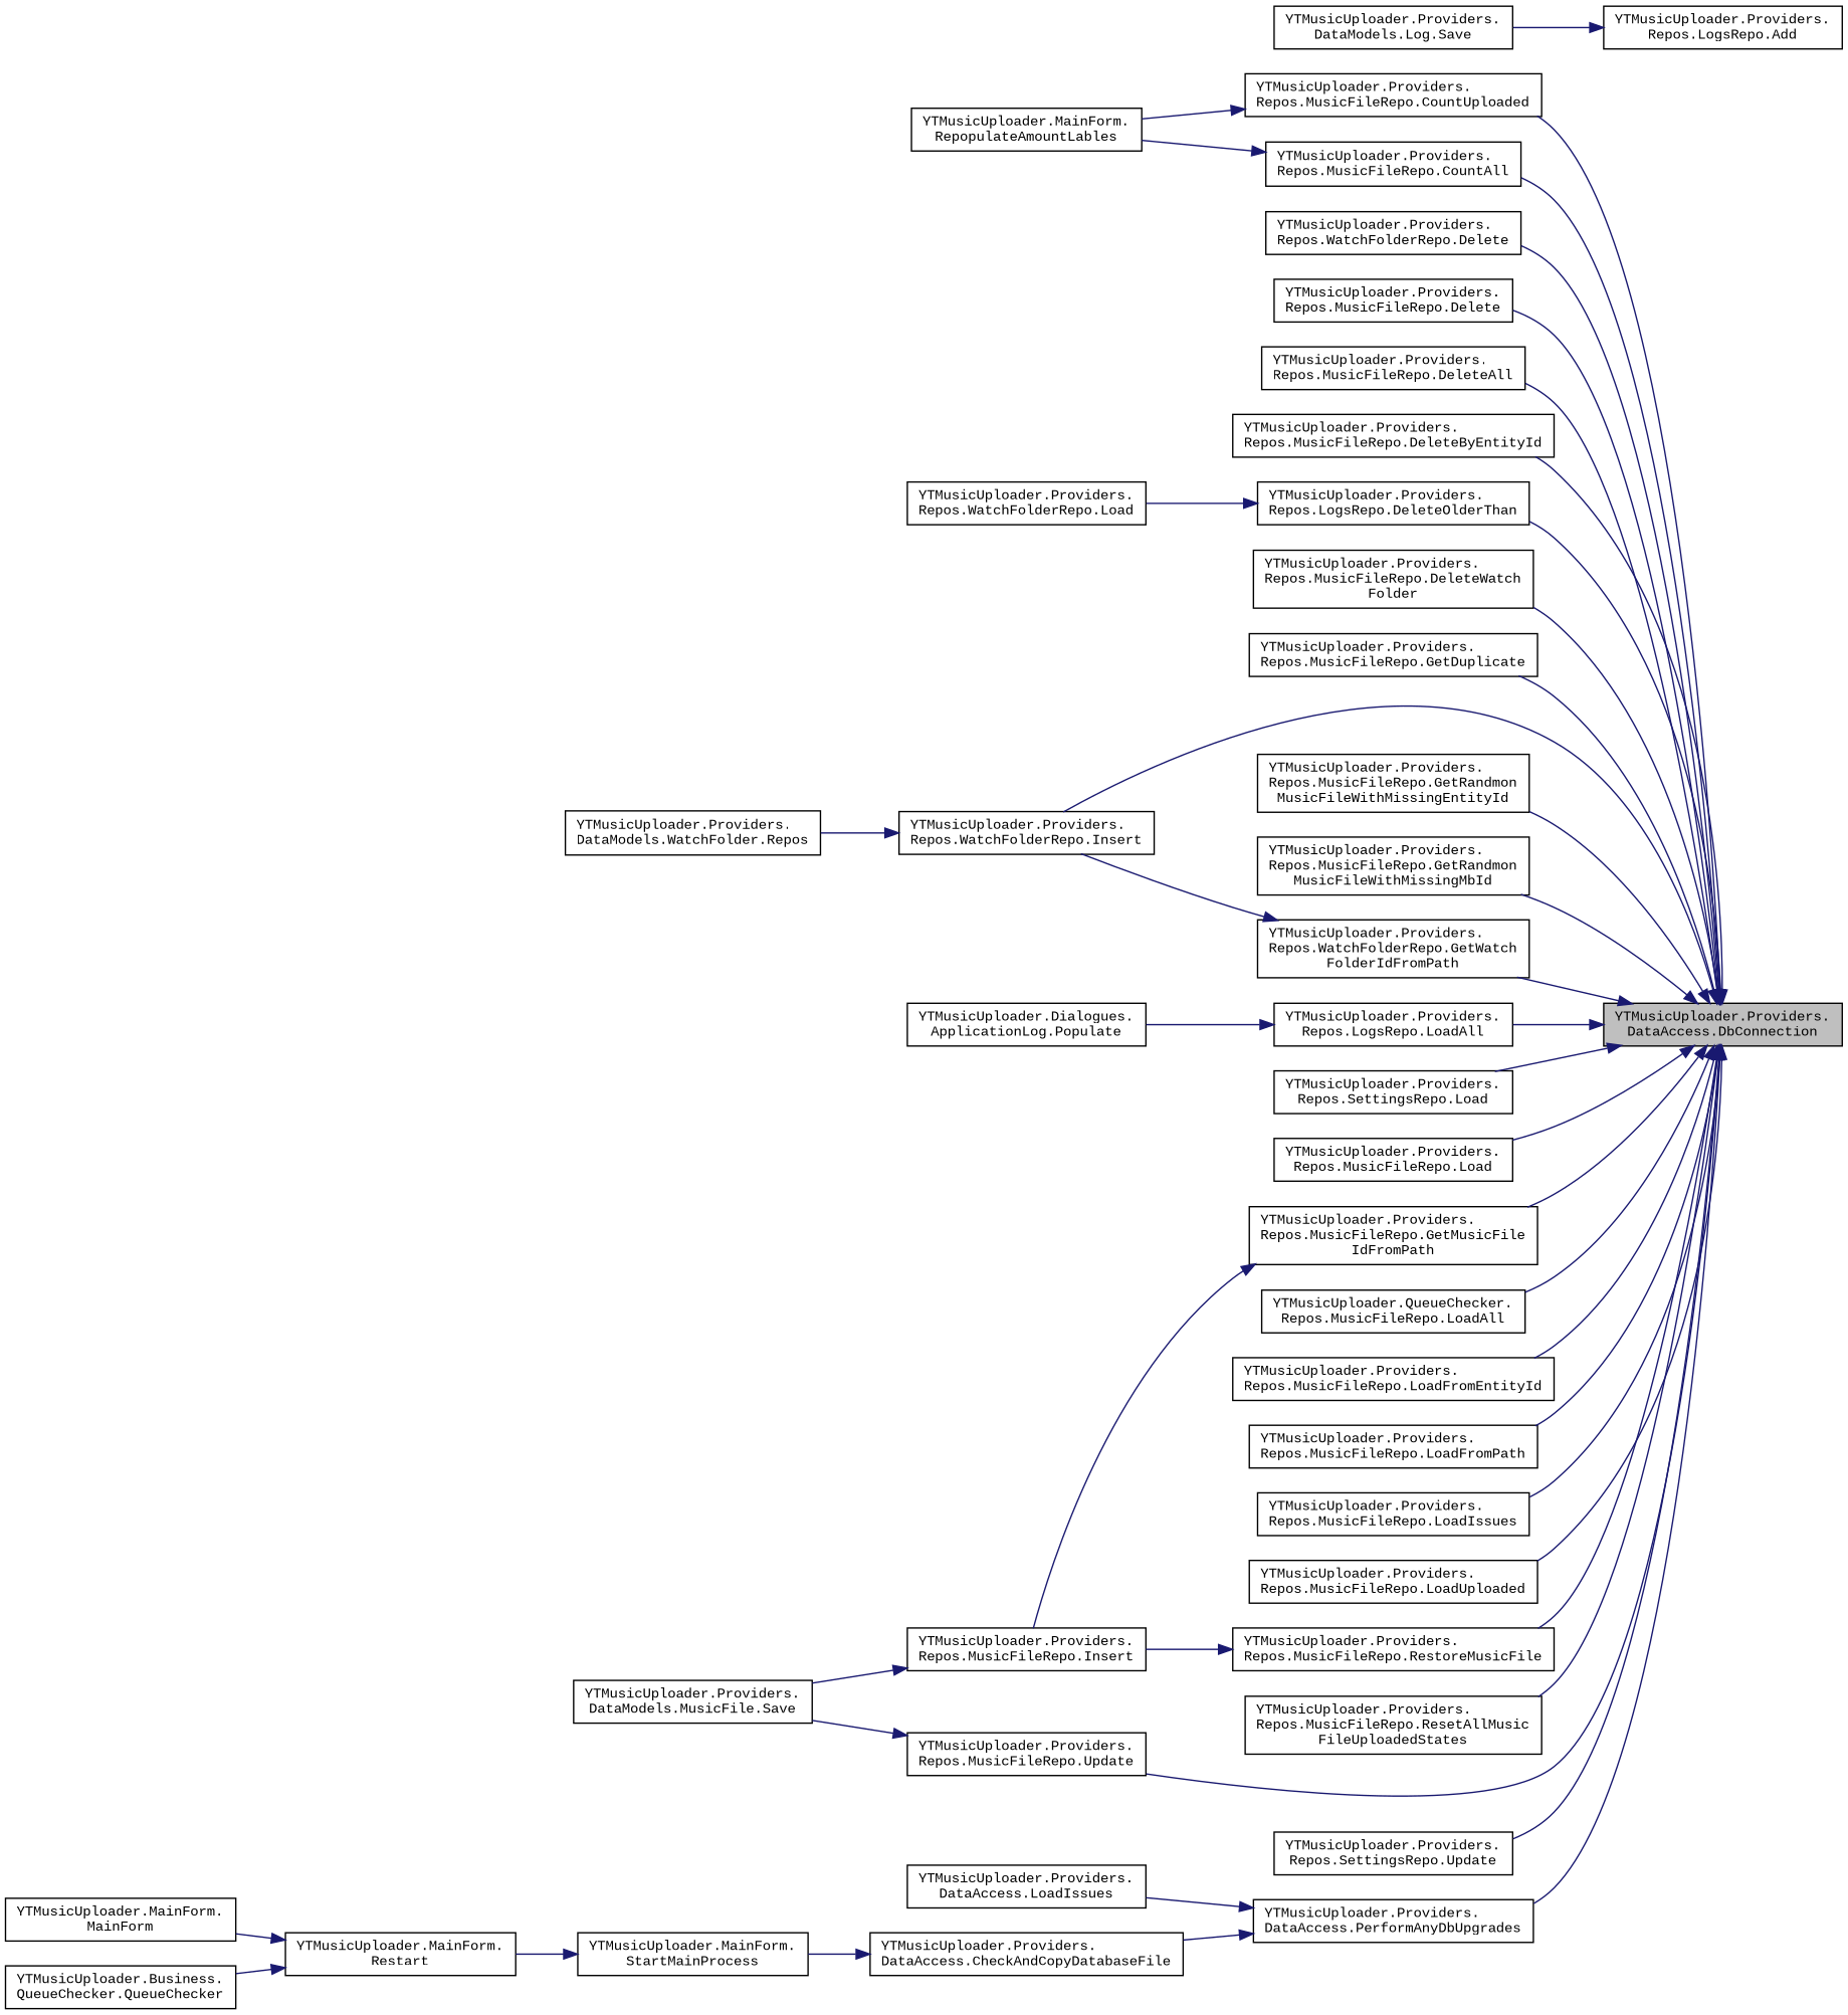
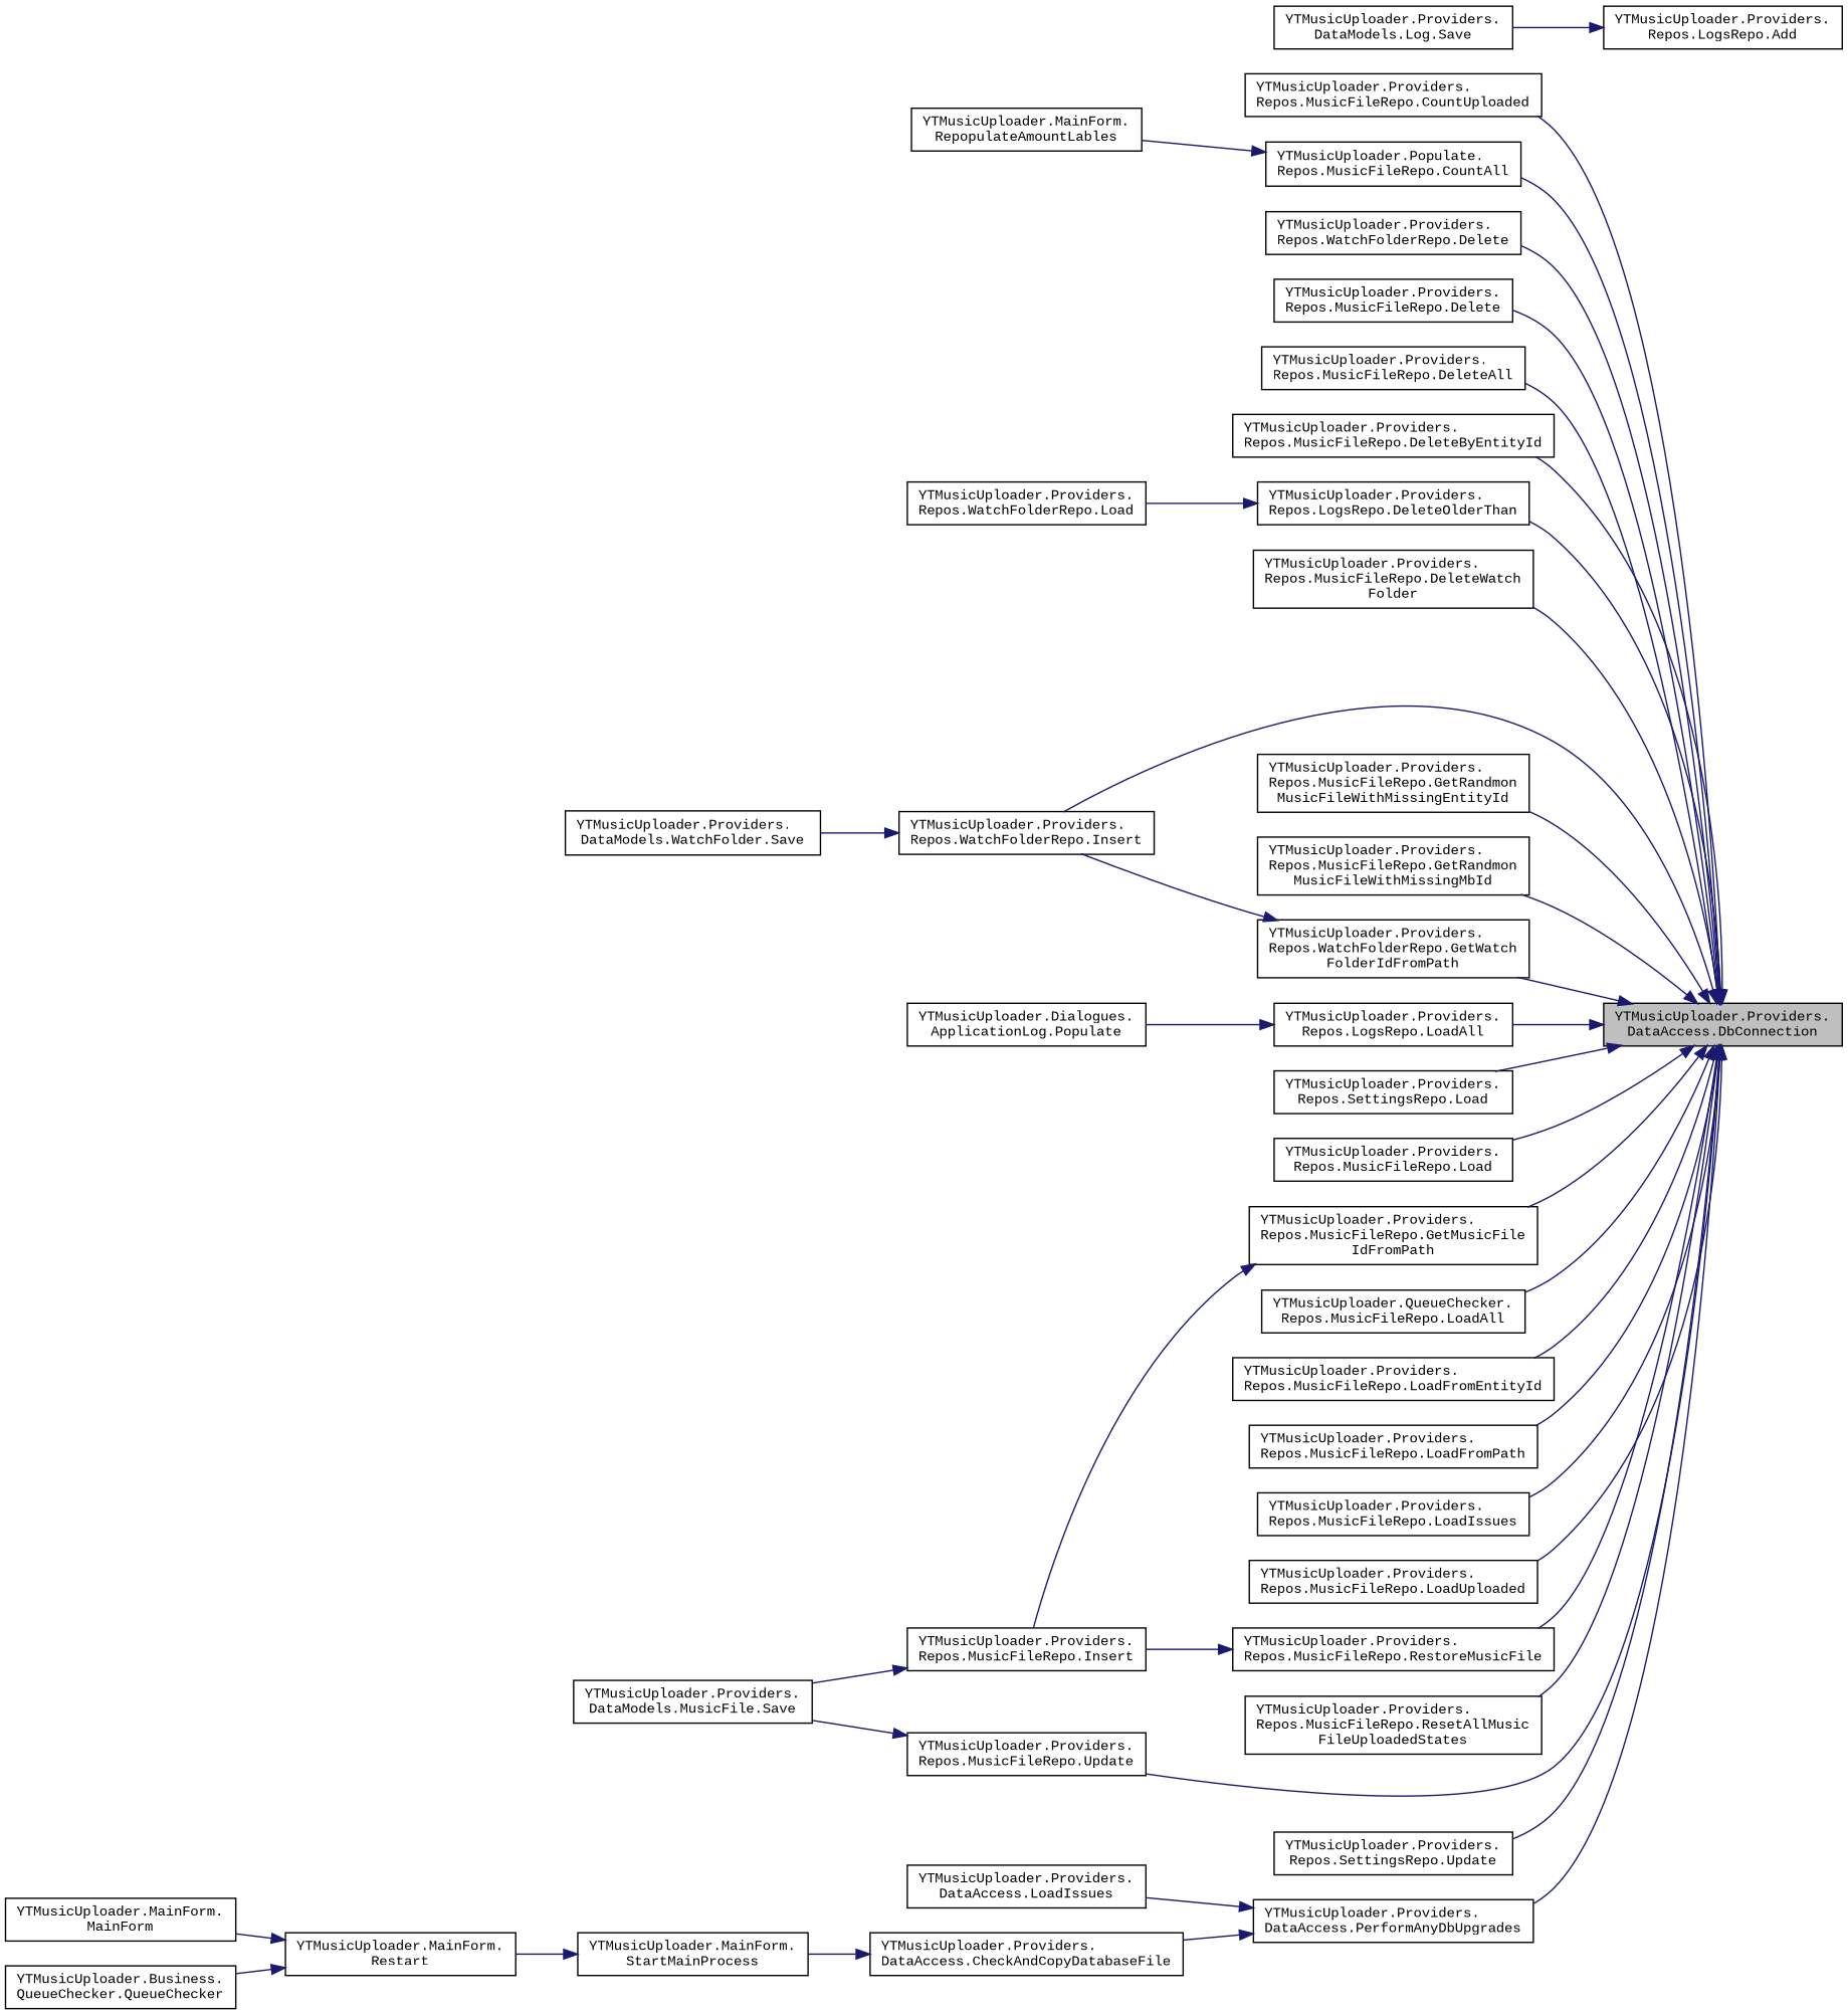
  digraph {
    fontname="Liberation Mono"
    rankdir=RL
    node [color=black fillcolor=white fontname="Liberation Mono" fontsize=10 shape=record style=filled]
    edge [color=midnightblue dir=back fontname="Liberation Mono" fontsize=10 labelfontname=Helvetica labelfontsize=10 style=solid]
    n1 [fillcolor=grey75 fontcolor=black height=0.2 label="YTMusicUploader.Providers.\lDataAccess.DbConnection" width=0.4]
-   n2 [height=0.2 label="YTMusicUploader.Providers.\lRepos.MusicFileRepo.CountAll" width=0.4]
+   n2 [height=0.2 label="YTMusicUploader.Populate.\lRepos.MusicFileRepo.CountAll" width=0.4]
    n3 [height=0.2 label="YTMusicUploader.Providers.\lRepos.MusicFileRepo.CountUploaded" width=0.4]
    n4 [height=0.2 label="YTMusicUploader.Providers.\lRepos.WatchFolderRepo.Delete" width=0.4]
    n5 [height=0.2 label="YTMusicUploader.Providers.\lRepos.MusicFileRepo.Delete" width=0.4]
    n6 [height=0.2 label="YTMusicUploader.Providers.\lRepos.MusicFileRepo.DeleteAll" width=0.4]
    n7 [height=0.2 label="YTMusicUploader.Providers.\lRepos.MusicFileRepo.DeleteByEntityId" width=0.4]
    n8 [height=0.2 label="YTMusicUploader.Providers.\lRepos.LogsRepo.DeleteOlderThan" width=0.4]
    n9 [height=0.2 label="YTMusicUploader.Providers.\lRepos.MusicFileRepo.DeleteWatch\lFolder" width=0.4]
-   n10 [height=0.2 label="YTMusicUploader.Providers.\lRepos.MusicFileRepo.GetDuplicate" width=0.4]
    n11 [height=0.2 label="YTMusicUploader.Providers.\lRepos.MusicFileRepo.GetMusicFile\lIdFromPath" width=0.4]
    n12 [height=0.2 label="YTMusicUploader.Providers.\lRepos.MusicFileRepo.GetRandmon\lMusicFileWithMissingEntityId" width=0.4]
    n13 [height=0.2 label="YTMusicUploader.Providers.\lRepos.MusicFileRepo.GetRandmon\lMusicFileWithMissingMbId" width=0.4]
    n14 [height=0.2 label="YTMusicUploader.Providers.\lRepos.WatchFolderRepo.GetWatch\lFolderIdFromPath" width=0.4]
    n15 [height=0.2 label="YTMusicUploader.Providers.\lRepos.WatchFolderRepo.Insert" width=0.4]
    n16 [height=0.2 label="YTMusicUploader.Providers.\lRepos.SettingsRepo.Load" width=0.4]
    n17 [height=0.2 label="YTMusicUploader.Providers.\lRepos.MusicFileRepo.Load" width=0.4]
    n18 [height=0.2 label="YTMusicUploader.Providers.\lRepos.LogsRepo.LoadAll" width=0.4]
    n19 [height=0.2 label="YTMusicUploader.QueueChecker.\lRepos.MusicFileRepo.LoadAll" width=0.4]
    n20 [height=0.2 label="YTMusicUploader.Providers.\lRepos.MusicFileRepo.LoadFromEntityId" width=0.4]
    n21 [height=0.2 label="YTMusicUploader.Providers.\lRepos.MusicFileRepo.LoadFromPath" width=0.4]
    n22 [height=0.2 label="YTMusicUploader.Providers.\lRepos.MusicFileRepo.LoadIssues" width=0.4]
    n23 [height=0.2 label="YTMusicUploader.Providers.\lRepos.MusicFileRepo.LoadUploaded" width=0.4]
    n24 [height=0.2 label="YTMusicUploader.Providers.\lDataAccess.PerformAnyDbUpgrades" width=0.4]
    n25 [height=0.2 label="YTMusicUploader.Providers.\lRepos.MusicFileRepo.ResetAllMusic\lFileUploadedStates" width=0.4]
    n26 [height=0.2 label="YTMusicUploader.Providers.\lRepos.MusicFileRepo.RestoreMusicFile" width=0.4]
    n27 [height=0.2 label="YTMusicUploader.Providers.\lRepos.SettingsRepo.Update" width=0.4]
    n28 [height=0.2 label="YTMusicUploader.Providers.\lRepos.MusicFileRepo.Update" width=0.4]
    n29 [height=0.2 label="YTMusicUploader.Providers.\lRepos.LogsRepo.Add" width=0.4]
    n30 [height=0.2 label="YTMusicUploader.Providers.\lDataModels.Log.Save" width=0.4]
    n31 [height=0.2 label="YTMusicUploader.MainForm.\lRepopulateAmountLables" width=0.4]
    n32 [height=0.2 label="YTMusicUploader.Providers.\lRepos.WatchFolderRepo.Load" width=0.4]
    n33 [height=0.2 label="YTMusicUploader.Providers.\lRepos.MusicFileRepo.Insert" width=0.4]
    n34 [height=0.2 label="YTMusicUploader.Providers.\lDataModels.MusicFile.Save" width=0.4]
-   n35 [height=0.2 label="YTMusicUploader.Providers.\lDataModels.WatchFolder.Repos" width=0.4]
+   n35 [height=0.2 label="YTMusicUploader.Providers.\lDataModels.WatchFolder.Save" width=0.4]
    n36 [height=0.2 label="YTMusicUploader.Dialogues.\lApplicationLog.Populate" width=0.4]
    n37 [height=0.2 label="YTMusicUploader.Providers.\lDataAccess.CheckAndCopyDatabaseFile" width=0.4]
    n38 [height=0.2 label="YTMusicUploader.Providers.\lDataAccess.LoadIssues" width=0.4]
    n39 [height=0.2 label="YTMusicUploader.MainForm.\lStartMainProcess" width=0.4]
    n40 [height=0.2 label="YTMusicUploader.MainForm.\lRestart" width=0.4]
    n41 [height=0.2 label="YTMusicUploader.MainForm.\lMainForm" width=0.4]
    n42 [height=0.2 label="YTMusicUploader.Business.\lQueueChecker.QueueChecker" width=0.4]
    n1 -> n2
    n1 -> n3
    n1 -> n4
    n1 -> n5
    n1 -> n6
    n1 -> n7
    n1 -> n8
    n1 -> n9
-   n1 -> n10
    n1 -> n11
    n1 -> n12
    n1 -> n13
    n1 -> n14
    n1 -> n15
    n1 -> n16
    n1 -> n17
    n1 -> n18
    n1 -> n19
    n1 -> n20
    n1 -> n21
    n1 -> n22
    n1 -> n23
    n1 -> n24
    n1 -> n25
    n1 -> n26
    n1 -> n27
    n1 -> n28
    n2 -> n31
-   n3 -> n31
    n8 -> n32
    n11 -> n33
    n14 -> n15
    n15 -> n35
    n18 -> n36
    n24 -> n37
    n24 -> n38
    n26 -> n33
    n28 -> n34
    n29 -> n30
    n33 -> n34
    n37 -> n39
    n39 -> n40
    n40 -> n41
    n40 -> n42
  }
